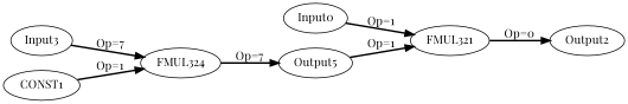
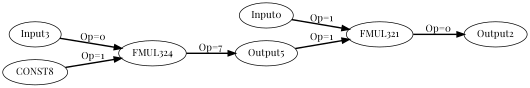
  digraph {
    fontname="Playfair Display"
    rankdir=LR
    node [color=black fontname="Playfair Display" offset="0,0" opcode=Input pattern="4,25"]
    edge [color=black fontname="Playfair Display" operand=0 style=bold]
    Input0 [ref_name=kernel_gemm_0_0]
    FMUL321 [opcode=FMUL32 offset="" pattern=""]
    Output2 [opcode=Output ref_name=kernel_gemm_0_1]
    Input3 [ref_name=kernel_gemm_0_0]
    FMUL324 [opcode=FMUL32 offset="" pattern=""]
    Output5 [opcode=Output ref_name=kernel_gemm_0_1]
-   CONST8 [opcode=CONST value="0x3F99999A" label=CONST1 offset="" pattern=""]
+   CONST8 [opcode=CONST value="0x3F99999A" offset="" pattern=""]
    Input0 -> FMUL321 [label="Op=1"]
    FMUL321 -> Output2 [label="Op=0"]
-   Input3 -> FMUL324 [label="Op=7"]
+   Input3 -> FMUL324 [label="Op=0"]
    FMUL324 -> Output5 [label="Op=7"]
    Output5 -> FMUL321 [label="Op=1" operand=1]
    CONST8 -> FMUL324 [label="Op=1" operand=1]
  }
